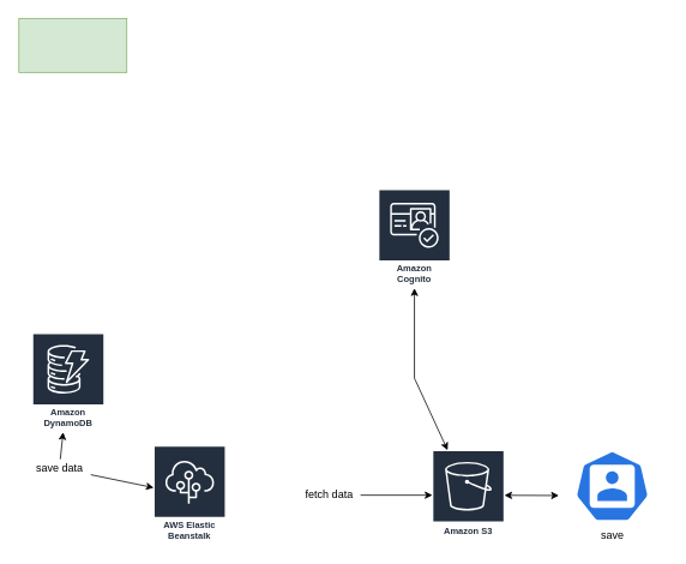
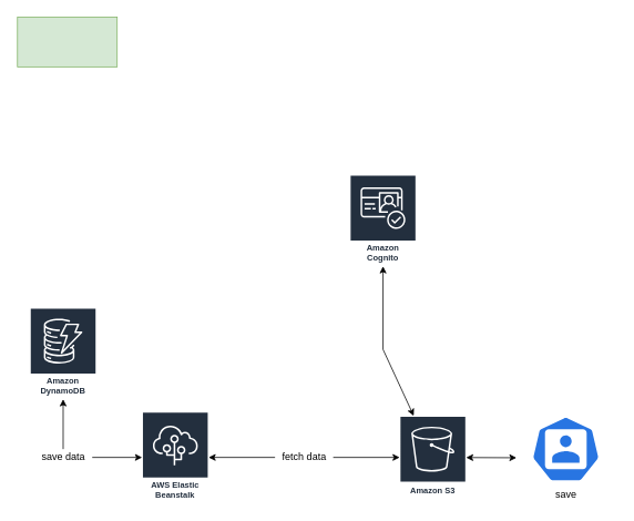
  <mxCell id="0" />
  <mxCell id="1" parent="0" />
  <mxCell id="2" value="" style="rounded=0;whiteSpace=wrap;html=1;fillColor=#d5e8d4;strokeColor=#82b366;" vertex="1" parent="1"><mxGeometry x="20" y="20" width="120" height="60" as="geometry" /></mxCell>
  <mxCell id="3" value="Amazon S3" style="sketch=0;outlineConnect=0;fontColor=#232F3E;gradientColor=none;strokeColor=#ffffff;fillColor=#232F3E;dashed=0;verticalLabelPosition=middle;verticalAlign=bottom;align=center;html=1;whiteSpace=wrap;fontSize=10;fontStyle=1;spacing=3;shape=mxgraph.aws4.productIcon;prIcon=mxgraph.aws4.s3;" vertex="1" parent="1"><mxGeometry x="480" y="500" width="80" height="100" as="geometry" /></mxCell>
  <mxCell id="4" value="Amazon DynamoDB" style="sketch=0;outlineConnect=0;fontColor=#232F3E;gradientColor=none;strokeColor=#ffffff;fillColor=#232F3E;dashed=0;verticalLabelPosition=middle;verticalAlign=bottom;align=center;html=1;whiteSpace=wrap;fontSize=10;fontStyle=1;spacing=3;shape=mxgraph.aws4.productIcon;prIcon=mxgraph.aws4.dynamodb;" vertex="1" parent="1"><mxGeometry x="35" y="370" width="80" height="110" as="geometry" /></mxCell>
  <mxCell id="5" value="AWS Elastic Beanstalk" style="sketch=0;outlineConnect=0;fontColor=#232F3E;gradientColor=none;strokeColor=#ffffff;fillColor=#232F3E;dashed=0;verticalLabelPosition=middle;verticalAlign=bottom;align=center;html=1;whiteSpace=wrap;fontSize=10;fontStyle=1;spacing=3;shape=mxgraph.aws4.productIcon;prIcon=mxgraph.aws4.elastic_beanstalk;" vertex="1" parent="1"><mxGeometry x="170" y="495" width="80" height="110" as="geometry" /></mxCell>
  <mxCell id="6" value="Amazon Cognito" style="sketch=0;outlineConnect=0;fontColor=#232F3E;gradientColor=none;strokeColor=#ffffff;fillColor=#232F3E;dashed=0;verticalLabelPosition=middle;verticalAlign=bottom;align=center;html=1;whiteSpace=wrap;fontSize=10;fontStyle=1;spacing=3;shape=mxgraph.aws4.productIcon;prIcon=mxgraph.aws4.cognito;" vertex="1" parent="1"><mxGeometry x="420" y="210" width="80" height="110" as="geometry" /></mxCell>
  <mxCell id="7" value="" style="endArrow=classic;startArrow=classic;html=1;rounded=0;" edge="1" parent="1" source="6" target="3"><mxGeometry width="50" height="50" relative="1" as="geometry"><mxPoint x="490" y="410" as="sourcePoint" /><mxPoint x="460" y="440" as="targetPoint" /><Array as="points"><mxPoint x="460" y="420" /></Array></mxGeometry></mxCell>
  <mxCell id="8" value="" style="endArrow=classic;startArrow=none;html=1;rounded=0;" edge="1" parent="1" source="10" target="3"><mxGeometry width="50" height="50" relative="1" as="geometry"><mxPoint x="250" y="740" as="sourcePoint" /><mxPoint x="440" y="650" as="targetPoint" /><Array as="points" /></mxGeometry></mxCell>
  <mxCell id="9" value="" style="endArrow=classic;startArrow=none;html=1;rounded=0;" edge="1" parent="1" source="12" target="4"><mxGeometry width="50" height="50" relative="1" as="geometry"><mxPoint x="30" y="675" as="sourcePoint" /><mxPoint x="70" y="625" as="targetPoint" /></mxGeometry></mxCell>
  <mxCell id="10" value="fetch data&lt;br&gt;" style="text;html=1;resizable=0;autosize=1;align=center;verticalAlign=middle;points=[];fillColor=none;strokeColor=none;rounded=0;" vertex="1" parent="1"><mxGeometry x="330" y="540" width="70" height="20" as="geometry" /></mxCell>
- <mxCell id="12" value="save data" style="text;html=1;resizable=0;autosize=1;align=center;verticalAlign=middle;points=[];fillColor=none;strokeColor=none;rounded=0;" vertex="1" parent="1"><mxGeometry x="30" y="510" width="70" height="20" as="geometry" /></mxCell>
+ <mxCell id="11" value="" style="endArrow=none;startArrow=classic;html=1;rounded=0;" edge="1" parent="1" source="5" target="10"><mxGeometry width="50" height="50" relative="1" as="geometry"><mxPoint x="230" y="652.143" as="sourcePoint" /><mxPoint x="440" y="650" as="targetPoint" /><Array as="points" /></mxGeometry></mxCell>
+ <mxCell id="12" value="save data" style="text;html=1;resizable=0;autosize=1;align=center;verticalAlign=middle;points=[];fillColor=none;strokeColor=none;rounded=0;" vertex="1" parent="1"><mxGeometry x="40" y="540" width="70" height="20" as="geometry" /></mxCell>
  <mxCell id="13" value="" style="endArrow=none;startArrow=classic;html=1;rounded=0;" edge="1" parent="1" source="5" target="12"><mxGeometry width="50" height="50" relative="1" as="geometry"><mxPoint x="150" y="621.087" as="sourcePoint" /><mxPoint x="0" y="493.913" as="targetPoint" /></mxGeometry></mxCell>
  <mxCell id="14" value="" style="sketch=0;html=1;dashed=0;whitespace=wrap;fillColor=#2875E2;strokeColor=#ffffff;points=[[0.005,0.63,0],[0.1,0.2,0],[0.9,0.2,0],[0.5,0,0],[0.995,0.63,0],[0.72,0.99,0],[0.5,1,0],[0.28,0.99,0]];shape=mxgraph.kubernetes.icon;prIcon=user" vertex="1" parent="1"><mxGeometry x="620" y="500" width="120" height="80" as="geometry" /></mxCell>
  <mxCell id="15" value="" style="endArrow=classic;startArrow=classic;html=1;rounded=0;entryX=0.005;entryY=0.63;entryDx=0;entryDy=0;entryPerimeter=0;" edge="1" parent="1" source="3" target="14"><mxGeometry width="50" height="50" relative="1" as="geometry"><mxPoint x="250" y="530" as="sourcePoint" /><mxPoint x="300" y="480" as="targetPoint" /><Array as="points" /></mxGeometry></mxCell>
  <mxCell id="16" value="save" style="text;html=1;resizable=0;autosize=1;align=center;verticalAlign=middle;points=[];fillColor=none;strokeColor=none;rounded=0;" vertex="1" parent="1"><mxGeometry x="660" y="585" width="40" height="20" as="geometry" /></mxCell>
